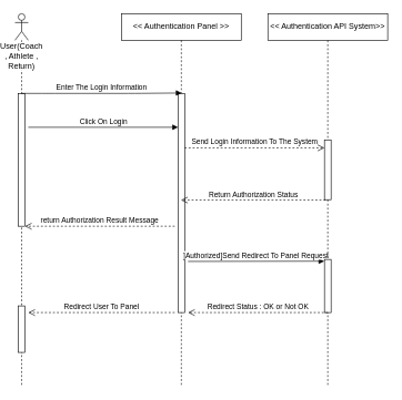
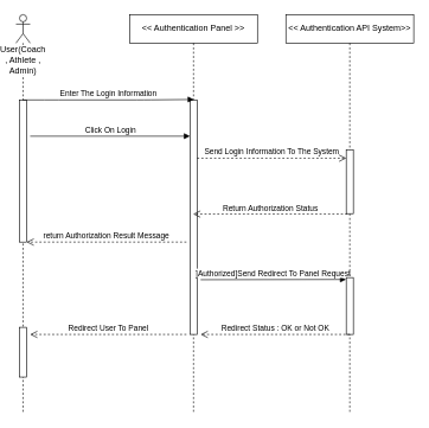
  <mxCell id="0" />
  <mxCell id="1" parent="0" />
- <mxCell id="2" value="User(Coach , Athlete , Return)" style="shape=umlLifeline;participant=umlActor;perimeter=lifelinePerimeter;whiteSpace=wrap;html=1;container=1;collapsible=0;recursiveResize=0;verticalAlign=top;spacingTop=36;labelBackgroundColor=#ffffff;outlineConnect=0;" vertex="1" parent="1"><mxGeometry x="20" y="20" width="20" height="560" as="geometry" /></mxCell>
+ <mxCell id="2" value="User(Coach , Athlete , Admin)" style="shape=umlLifeline;participant=umlActor;perimeter=lifelinePerimeter;whiteSpace=wrap;html=1;container=1;collapsible=0;recursiveResize=0;verticalAlign=top;spacingTop=36;labelBackgroundColor=#ffffff;outlineConnect=0;" vertex="1" parent="1"><mxGeometry x="20" y="20" width="20" height="560" as="geometry" /></mxCell>
  <mxCell id="3" value="" style="html=1;points=[];perimeter=orthogonalPerimeter;" vertex="1" parent="2"><mxGeometry x="5" y="120" width="10" height="200" as="geometry" /></mxCell>
  <mxCell id="4" value="" style="html=1;points=[];perimeter=orthogonalPerimeter;" vertex="1" parent="2"><mxGeometry x="5" y="440" width="10" height="70" as="geometry" /></mxCell>
  <mxCell id="5" value="&amp;lt;&amp;lt; Authentication Panel &amp;gt;&amp;gt;" style="shape=umlLifeline;perimeter=lifelinePerimeter;whiteSpace=wrap;html=1;container=1;collapsible=0;recursiveResize=0;outlineConnect=0;" vertex="1" parent="1"><mxGeometry x="180" y="20" width="180" height="560" as="geometry" /></mxCell>
  <mxCell id="6" value="" style="html=1;points=[];perimeter=orthogonalPerimeter;" vertex="1" parent="5"><mxGeometry x="85" y="120" width="10" height="330" as="geometry" /></mxCell>
  <mxCell id="7" value="]Authorized]Send Redirect To Panel Request" style="html=1;verticalAlign=bottom;endArrow=block;entryX=-0.02;entryY=0.033;entryDx=0;entryDy=0;entryPerimeter=0;" edge="1" parent="5" target="11"><mxGeometry width="80" relative="1" as="geometry"><mxPoint x="100" y="373" as="sourcePoint" /><mxPoint x="220" y="380" as="targetPoint" /></mxGeometry></mxCell>
  <mxCell id="8" value="Enter The Login Information" style="html=1;verticalAlign=bottom;endArrow=block;entryX=0.54;entryY=-0.002;entryDx=0;entryDy=0;entryPerimeter=0;" edge="1" parent="1" source="2" target="6"><mxGeometry width="80" relative="1" as="geometry"><mxPoint x="60" y="140" as="sourcePoint" /><mxPoint x="260" y="140" as="targetPoint" /><Array as="points"><mxPoint x="70" y="140" /><mxPoint x="200" y="140" /></Array></mxGeometry></mxCell>
  <mxCell id="9" value="&amp;lt;&amp;lt; Authentication API System&amp;gt;&amp;gt;" style="shape=umlLifeline;perimeter=lifelinePerimeter;whiteSpace=wrap;html=1;container=1;collapsible=0;recursiveResize=0;outlineConnect=0;" vertex="1" parent="1"><mxGeometry x="400" y="20" width="180" height="560" as="geometry" /></mxCell>
  <mxCell id="10" value="" style="html=1;points=[];perimeter=orthogonalPerimeter;" vertex="1" parent="9"><mxGeometry x="85" y="190" width="10" height="90" as="geometry" /></mxCell>
  <mxCell id="11" value="" style="html=1;points=[];perimeter=orthogonalPerimeter;" vertex="1" parent="9"><mxGeometry x="85" y="370" width="10" height="80" as="geometry" /></mxCell>
  <mxCell id="12" value="Click On Login" style="html=1;verticalAlign=bottom;endArrow=block;" edge="1" parent="1" target="6"><mxGeometry width="80" relative="1" as="geometry"><mxPoint x="40" y="191" as="sourcePoint" /><mxPoint x="120" y="179.5" as="targetPoint" /></mxGeometry></mxCell>
  <mxCell id="13" value="Send Login Information To The System" style="html=1;verticalAlign=bottom;endArrow=open;dashed=1;endSize=8;" edge="1" parent="1" source="6"><mxGeometry relative="1" as="geometry"><mxPoint x="420" y="210" as="sourcePoint" /><mxPoint x="485" y="222" as="targetPoint" /></mxGeometry></mxCell>
  <mxCell id="14" value="Return Authorization Status" style="html=1;verticalAlign=bottom;endArrow=open;dashed=1;endSize=8;exitX=0.14;exitY=1.007;exitDx=0;exitDy=0;exitPerimeter=0;" edge="1" parent="1" source="10" target="5"><mxGeometry relative="1" as="geometry"><mxPoint x="450" y="280" as="sourcePoint" /><mxPoint x="370" y="280" as="targetPoint" /></mxGeometry></mxCell>
  <mxCell id="15" value="return Authorization Result Message" style="html=1;verticalAlign=bottom;endArrow=open;dashed=1;endSize=8;" edge="1" parent="1" target="3"><mxGeometry relative="1" as="geometry"><mxPoint x="260" y="340" as="sourcePoint" /><mxPoint x="120" y="290" as="targetPoint" /></mxGeometry></mxCell>
  <mxCell id="16" value="Redirect Status : OK or Not OK" style="html=1;verticalAlign=bottom;endArrow=open;dashed=1;endSize=8;" edge="1" parent="1"><mxGeometry relative="1" as="geometry"><mxPoint x="490" y="470" as="sourcePoint" /><mxPoint x="280" y="470" as="targetPoint" /></mxGeometry></mxCell>
  <mxCell id="17" value="Redirect User To Panel" style="html=1;verticalAlign=bottom;endArrow=open;dashed=1;endSize=8;entryX=1.5;entryY=0.143;entryDx=0;entryDy=0;entryPerimeter=0;" edge="1" parent="1" target="4"><mxGeometry relative="1" as="geometry"><mxPoint x="260" y="470" as="sourcePoint" /><mxPoint x="130" y="470" as="targetPoint" /></mxGeometry></mxCell>
